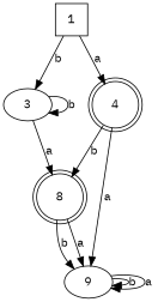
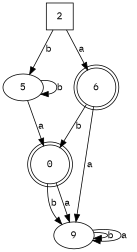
  digraph {
    fontname="IBM Plex Mono"
    rankdir=TB
    node [fontname="IBM Plex Mono"]
    edge [fontname="IBM Plex Mono"]
-   0 [shape=doublecircle label=8]
+   0 [shape=doublecircle]
    n2 [label=9]
-   2 [shape=square label=1]
-   3
-   4 [shape=doublecircle]
+   2 [shape=square]
+   3 [label=5]
+   4 [shape=doublecircle label=6]
    0 -> n2 [label=b]
    0 -> n2 [label=a]
    n2 -> n2 [label=b]
    n2 -> n2 [label=a]
    2 -> 3 [label=b]
    2 -> 4 [label=a]
    3 -> 0 [label=a]
    3 -> 3 [label=b]
    4 -> 0 [label=b]
    4 -> n2 [label=a]
  }
